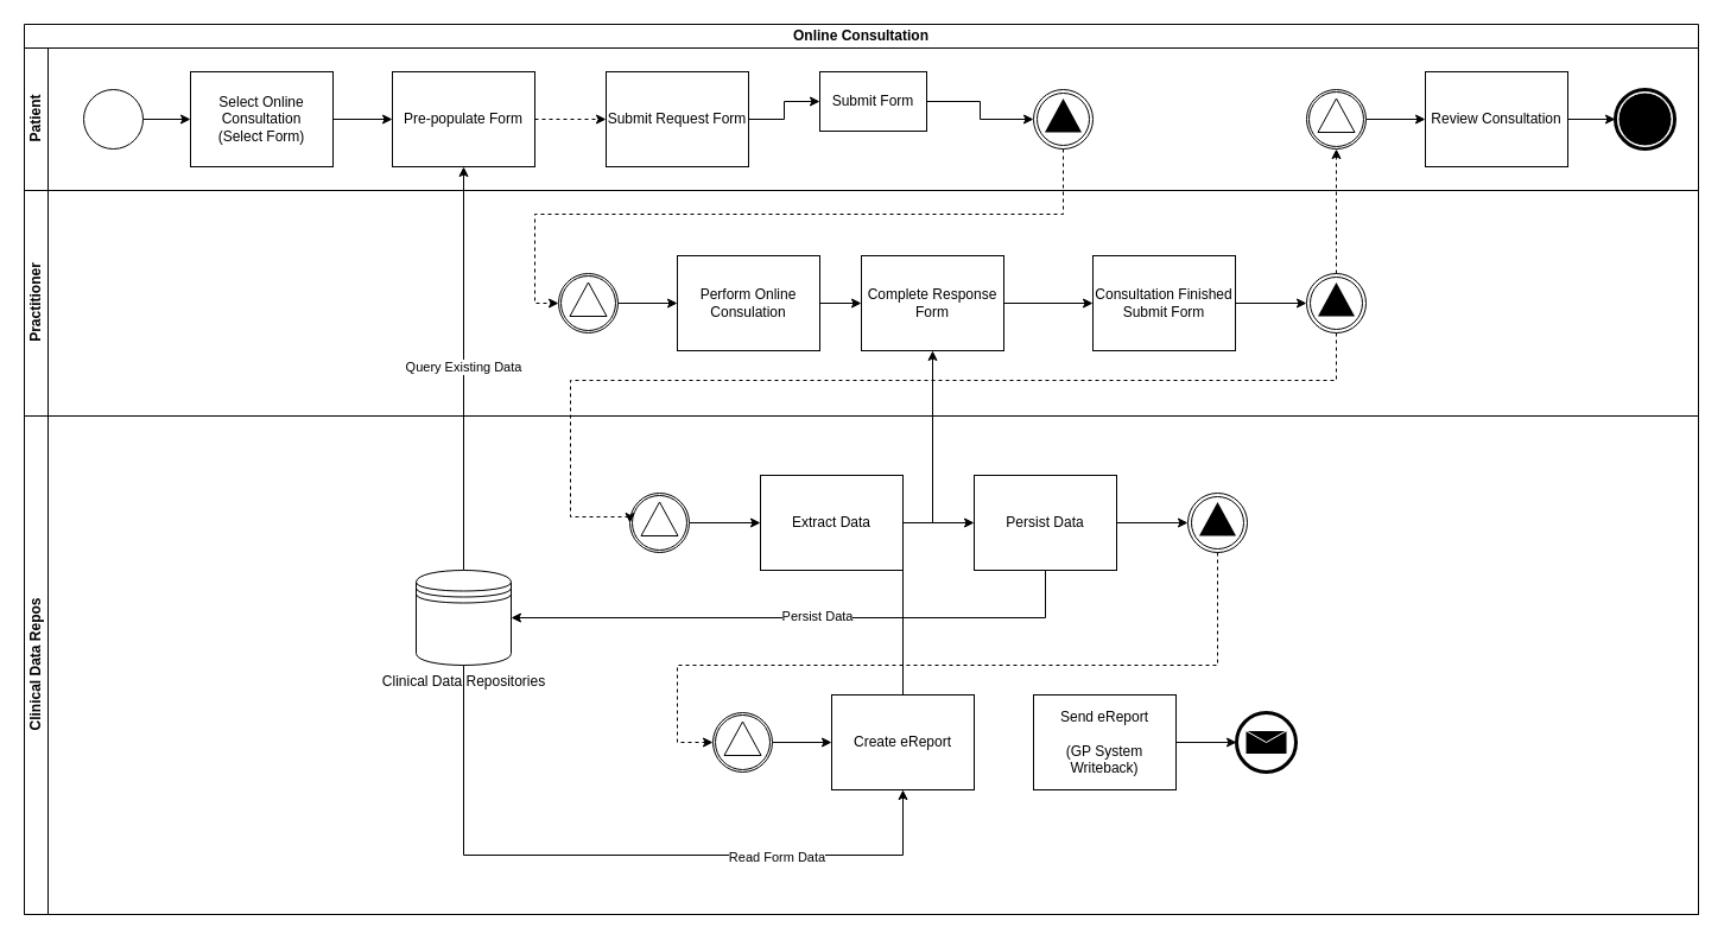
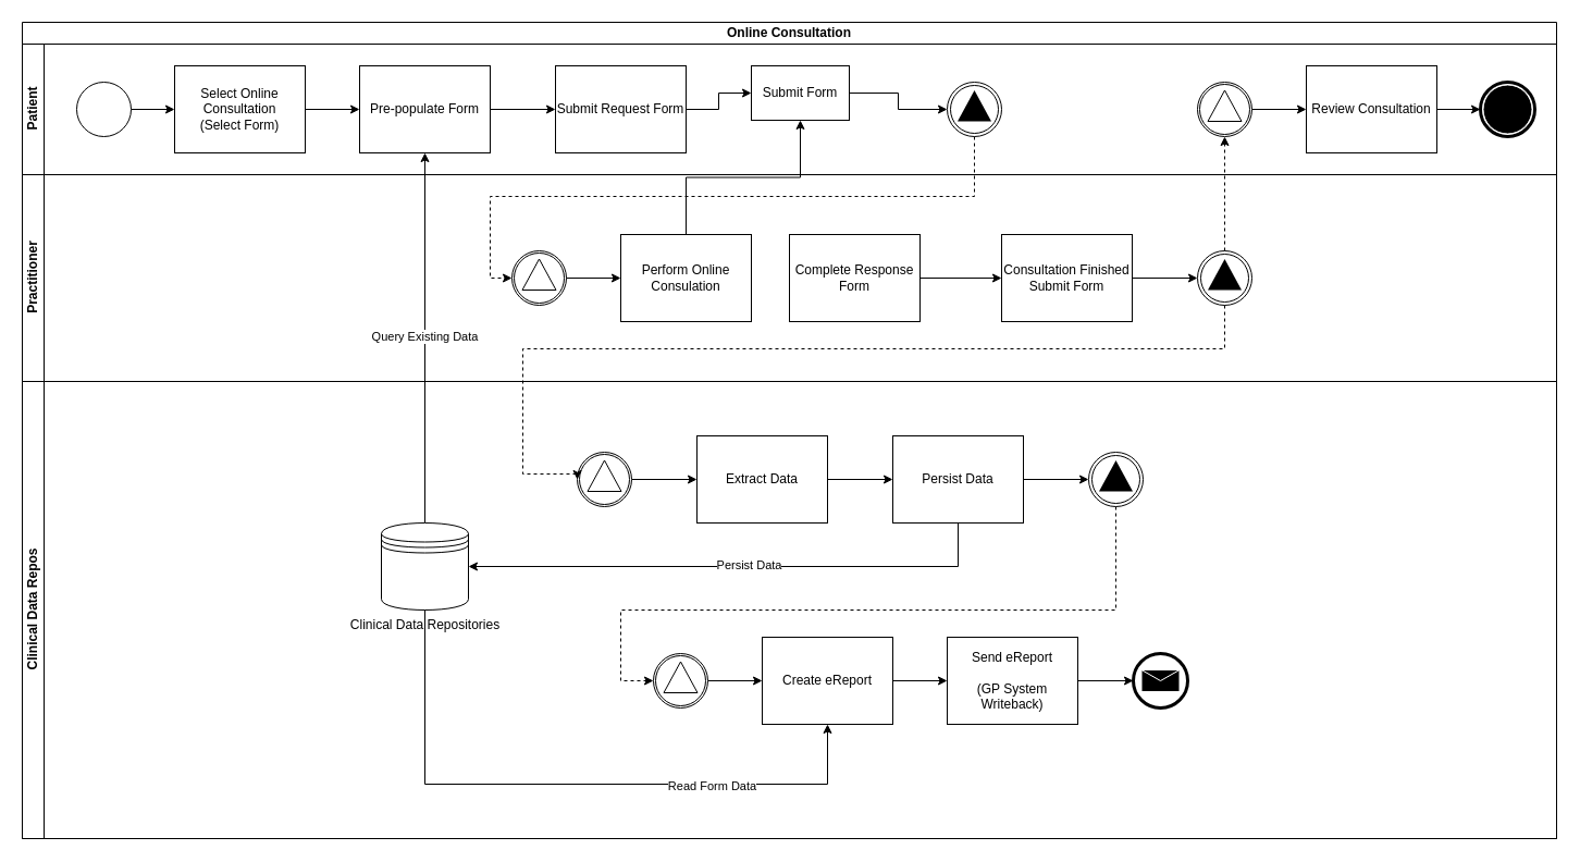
  <mxCell id="0" />
  <mxCell id="1" parent="0" />
  <mxCell id="2" value="Online Consultation" style="swimlane;html=1;childLayout=stackLayout;resizeParent=1;resizeParentMax=0;horizontal=1;startSize=20;horizontalStack=0;whiteSpace=wrap;" vertex="1" parent="1"><mxGeometry x="20" y="20" width="1410" height="750" as="geometry" /></mxCell>
  <mxCell id="3" value="Patient" style="swimlane;html=1;startSize=20;horizontal=0;" vertex="1" parent="2"><mxGeometry y="20" width="1410" height="120" as="geometry" /></mxCell>
  <mxCell id="4" style="edgeStyle=orthogonalEdgeStyle;rounded=0;orthogonalLoop=1;jettySize=auto;html=1;" edge="1" parent="3" source="5" target="6"><mxGeometry relative="1" as="geometry" /></mxCell>
  <mxCell id="5" value="" style="points=[[0.145,0.145,0],[0.5,0,0],[0.855,0.145,0],[1,0.5,0],[0.855,0.855,0],[0.5,1,0],[0.145,0.855,0],[0,0.5,0]];shape=mxgraph.bpmn.event;html=1;verticalLabelPosition=bottom;labelBackgroundColor=#ffffff;verticalAlign=top;align=center;perimeter=ellipsePerimeter;outlineConnect=0;aspect=fixed;outline=standard;symbol=general;" vertex="1" parent="3"><mxGeometry x="50" y="35" width="50" height="50" as="geometry" /></mxCell>
  <mxCell id="6" value="Select Online Consultation&lt;br&gt;(Select Form)" style="points=[[0.25,0,0],[0.5,0,0],[0.75,0,0],[1,0.25,0],[1,0.5,0],[1,0.75,0],[0.75,1,0],[0.5,1,0],[0.25,1,0],[0,0.75,0],[0,0.5,0],[0,0.25,0]];shape=mxgraph.bpmn.task2;whiteSpace=wrap;rectStyle=rounded;size=10;html=1;container=1;expand=0;collapsible=0;taskMarker=user;" vertex="1" parent="3"><mxGeometry x="140" y="20" width="120" height="80" as="geometry" /></mxCell>
  <mxCell id="7" value="Pre-populate Form" style="points=[[0.25,0,0],[0.5,0,0],[0.75,0,0],[1,0.25,0],[1,0.5,0],[1,0.75,0],[0.75,1,0],[0.5,1,0],[0.25,1,0],[0,0.75,0],[0,0.5,0],[0,0.25,0]];shape=mxgraph.bpmn.task2;whiteSpace=wrap;rectStyle=rounded;size=10;html=1;container=1;expand=0;collapsible=0;taskMarker=service;" vertex="1" parent="3"><mxGeometry x="310" y="20" width="120" height="80" as="geometry" /></mxCell>
  <mxCell id="8" style="edgeStyle=orthogonalEdgeStyle;rounded=0;orthogonalLoop=1;jettySize=auto;html=1;entryX=0;entryY=0.5;entryDx=0;entryDy=0;entryPerimeter=0;" edge="1" parent="3" source="6" target="7"><mxGeometry relative="1" as="geometry" /></mxCell>
  <mxCell id="9" style="edgeStyle=orthogonalEdgeStyle;rounded=0;orthogonalLoop=1;jettySize=auto;html=1;" edge="1" parent="3" source="10" target="12"><mxGeometry relative="1" as="geometry" /></mxCell>
  <mxCell id="10" value="Submit Request Form" style="points=[[0.25,0,0],[0.5,0,0],[0.75,0,0],[1,0.25,0],[1,0.5,0],[1,0.75,0],[0.75,1,0],[0.5,1,0],[0.25,1,0],[0,0.75,0],[0,0.5,0],[0,0.25,0]];shape=mxgraph.bpmn.task2;whiteSpace=wrap;rectStyle=rounded;size=10;html=1;container=1;expand=0;collapsible=0;taskMarker=user;" vertex="1" parent="3"><mxGeometry x="490" y="20" width="120" height="80" as="geometry" /></mxCell>
- <mxCell id="11" style="edgeStyle=orthogonalEdgeStyle;rounded=0;orthogonalLoop=1;jettySize=auto;html=1;entryX=0;entryY=0.5;entryDx=0;entryDy=0;entryPerimeter=0;dashed=1;" edge="1" parent="3" source="7" target="10"><mxGeometry relative="1" as="geometry" /></mxCell>
+ <mxCell id="11" style="edgeStyle=orthogonalEdgeStyle;rounded=0;orthogonalLoop=1;jettySize=auto;html=1;entryX=0;entryY=0.5;entryDx=0;entryDy=0;entryPerimeter=0;" edge="1" parent="3" source="7" target="10"><mxGeometry relative="1" as="geometry" /></mxCell>
  <mxCell id="12" value="Submit Form" style="points=[[0.25,0,0],[0.5,0,0],[0.75,0,0],[1,0.25,0],[1,0.5,0],[1,0.75,0],[0.75,1,0],[0.5,1,0],[0.25,1,0],[0,0.75,0],[0,0.5,0],[0,0.25,0]];shape=mxgraph.bpmn.task2;whiteSpace=wrap;rectStyle=rounded;size=10;html=1;container=1;expand=0;collapsible=0;taskMarker=user;" vertex="1" parent="3"><mxGeometry x="670" y="20" width="90" height="50" as="geometry" /></mxCell>
  <mxCell id="13" value="" style="points=[[0.145,0.145,0],[0.5,0,0],[0.855,0.145,0],[1,0.5,0],[0.855,0.855,0],[0.5,1,0],[0.145,0.855,0],[0,0.5,0]];shape=mxgraph.bpmn.event;html=1;verticalLabelPosition=bottom;labelBackgroundColor=#ffffff;verticalAlign=top;align=center;perimeter=ellipsePerimeter;outlineConnect=0;aspect=fixed;outline=throwing;symbol=signal;" vertex="1" parent="3"><mxGeometry x="850" y="35" width="50" height="50" as="geometry" /></mxCell>
  <mxCell id="14" style="edgeStyle=orthogonalEdgeStyle;rounded=0;orthogonalLoop=1;jettySize=auto;html=1;entryX=0;entryY=0.5;entryDx=0;entryDy=0;entryPerimeter=0;" edge="1" parent="3" source="12" target="13"><mxGeometry relative="1" as="geometry" /></mxCell>
  <mxCell id="15" style="edgeStyle=orthogonalEdgeStyle;rounded=0;orthogonalLoop=1;jettySize=auto;html=1;" edge="1" parent="3" source="16" target="17"><mxGeometry relative="1" as="geometry" /></mxCell>
  <mxCell id="16" value="" style="points=[[0.145,0.145,0],[0.5,0,0],[0.855,0.145,0],[1,0.5,0],[0.855,0.855,0],[0.5,1,0],[0.145,0.855,0],[0,0.5,0]];shape=mxgraph.bpmn.event;html=1;verticalLabelPosition=bottom;labelBackgroundColor=#ffffff;verticalAlign=top;align=center;perimeter=ellipsePerimeter;outlineConnect=0;aspect=fixed;outline=catching;symbol=signal;" vertex="1" parent="3"><mxGeometry x="1080" y="35" width="50" height="50" as="geometry" /></mxCell>
  <mxCell id="17" value="Review Consultation" style="points=[[0.25,0,0],[0.5,0,0],[0.75,0,0],[1,0.25,0],[1,0.5,0],[1,0.75,0],[0.75,1,0],[0.5,1,0],[0.25,1,0],[0,0.75,0],[0,0.5,0],[0,0.25,0]];shape=mxgraph.bpmn.task2;whiteSpace=wrap;rectStyle=rounded;size=10;html=1;container=1;expand=0;collapsible=0;taskMarker=user;" vertex="1" parent="3"><mxGeometry x="1180" y="20" width="120" height="80" as="geometry" /></mxCell>
  <mxCell id="18" value="" style="points=[[0.145,0.145,0],[0.5,0,0],[0.855,0.145,0],[1,0.5,0],[0.855,0.855,0],[0.5,1,0],[0.145,0.855,0],[0,0.5,0]];shape=mxgraph.bpmn.event;html=1;verticalLabelPosition=bottom;labelBackgroundColor=#ffffff;verticalAlign=top;align=center;perimeter=ellipsePerimeter;outlineConnect=0;aspect=fixed;outline=end;symbol=terminate;" vertex="1" parent="3"><mxGeometry x="1340" y="35" width="50" height="50" as="geometry" /></mxCell>
  <mxCell id="19" style="edgeStyle=orthogonalEdgeStyle;rounded=0;orthogonalLoop=1;jettySize=auto;html=1;entryX=0;entryY=0.5;entryDx=0;entryDy=0;entryPerimeter=0;" edge="1" parent="3" source="17" target="18"><mxGeometry relative="1" as="geometry" /></mxCell>
  <mxCell id="20" value="Practitioner" style="swimlane;html=1;startSize=20;horizontal=0;" vertex="1" parent="2"><mxGeometry y="140" width="1410" height="190" as="geometry" /></mxCell>
  <mxCell id="21" value="" style="points=[[0.145,0.145,0],[0.5,0,0],[0.855,0.145,0],[1,0.5,0],[0.855,0.855,0],[0.5,1,0],[0.145,0.855,0],[0,0.5,0]];shape=mxgraph.bpmn.event;html=1;verticalLabelPosition=bottom;labelBackgroundColor=#ffffff;verticalAlign=top;align=center;perimeter=ellipsePerimeter;outlineConnect=0;aspect=fixed;outline=catching;symbol=signal;" vertex="1" parent="20"><mxGeometry x="450" y="70" width="50" height="50" as="geometry" /></mxCell>
- <mxCell id="22" style="edgeStyle=orthogonalEdgeStyle;rounded=0;orthogonalLoop=1;jettySize=auto;html=1;" edge="1" parent="20" source="23" target="26"><mxGeometry relative="1" as="geometry" /></mxCell>
+ <mxCell id="22" style="edgeStyle=orthogonalEdgeStyle;rounded=0;orthogonalLoop=1;jettySize=auto;html=1;" edge="1" parent="20" source="23" target="12"><mxGeometry relative="1" as="geometry" /></mxCell>
  <mxCell id="23" value="Perform Online Consulation" style="points=[[0.25,0,0],[0.5,0,0],[0.75,0,0],[1,0.25,0],[1,0.5,0],[1,0.75,0],[0.75,1,0],[0.5,1,0],[0.25,1,0],[0,0.75,0],[0,0.5,0],[0,0.25,0]];shape=mxgraph.bpmn.task2;whiteSpace=wrap;rectStyle=rounded;size=10;html=1;container=1;expand=0;collapsible=0;taskMarker=user;" vertex="1" parent="20"><mxGeometry x="550" y="55" width="120" height="80" as="geometry" /></mxCell>
  <mxCell id="24" style="edgeStyle=orthogonalEdgeStyle;rounded=0;orthogonalLoop=1;jettySize=auto;html=1;entryX=0;entryY=0.5;entryDx=0;entryDy=0;entryPerimeter=0;" edge="1" parent="20" source="21" target="23"><mxGeometry relative="1" as="geometry" /></mxCell>
  <mxCell id="25" style="edgeStyle=orthogonalEdgeStyle;rounded=0;orthogonalLoop=1;jettySize=auto;html=1;" edge="1" parent="20" source="26" target="27"><mxGeometry relative="1" as="geometry" /></mxCell>
  <mxCell id="26" value="Complete Response Form" style="points=[[0.25,0,0],[0.5,0,0],[0.75,0,0],[1,0.25,0],[1,0.5,0],[1,0.75,0],[0.75,1,0],[0.5,1,0],[0.25,1,0],[0,0.75,0],[0,0.5,0],[0,0.25,0]];shape=mxgraph.bpmn.task2;whiteSpace=wrap;rectStyle=rounded;size=10;html=1;container=1;expand=0;collapsible=0;taskMarker=user;" vertex="1" parent="20"><mxGeometry x="705" y="55" width="120" height="80" as="geometry" /></mxCell>
  <mxCell id="27" value="Consultation Finished&lt;br&gt;Submit Form" style="points=[[0.25,0,0],[0.5,0,0],[0.75,0,0],[1,0.25,0],[1,0.5,0],[1,0.75,0],[0.75,1,0],[0.5,1,0],[0.25,1,0],[0,0.75,0],[0,0.5,0],[0,0.25,0]];shape=mxgraph.bpmn.task2;whiteSpace=wrap;rectStyle=rounded;size=10;html=1;container=1;expand=0;collapsible=0;taskMarker=user;" vertex="1" parent="20"><mxGeometry x="900" y="55" width="120" height="80" as="geometry" /></mxCell>
  <mxCell id="28" value="" style="points=[[0.145,0.145,0],[0.5,0,0],[0.855,0.145,0],[1,0.5,0],[0.855,0.855,0],[0.5,1,0],[0.145,0.855,0],[0,0.5,0]];shape=mxgraph.bpmn.event;html=1;verticalLabelPosition=bottom;labelBackgroundColor=#ffffff;verticalAlign=top;align=center;perimeter=ellipsePerimeter;outlineConnect=0;aspect=fixed;outline=throwing;symbol=signal;" vertex="1" parent="20"><mxGeometry x="1080" y="70" width="50" height="50" as="geometry" /></mxCell>
  <mxCell id="29" style="edgeStyle=orthogonalEdgeStyle;rounded=0;orthogonalLoop=1;jettySize=auto;html=1;entryX=0;entryY=0.5;entryDx=0;entryDy=0;entryPerimeter=0;" edge="1" parent="20" source="27" target="28"><mxGeometry relative="1" as="geometry" /></mxCell>
  <mxCell id="30" style="edgeStyle=orthogonalEdgeStyle;rounded=0;orthogonalLoop=1;jettySize=auto;html=1;" edge="1" parent="2" source="33" target="7"><mxGeometry relative="1" as="geometry" /></mxCell>
  <mxCell id="31" value="Query Existing Data" style="edgeLabel;html=1;align=center;verticalAlign=middle;resizable=0;points=[];" connectable="0" vertex="1" parent="30"><mxGeometry x="0.013" y="1" relative="1" as="geometry"><mxPoint as="offset" /></mxGeometry></mxCell>
  <mxCell id="32" value="Clinical Data Repos" style="swimlane;html=1;startSize=20;horizontal=0;" vertex="1" parent="2"><mxGeometry y="330" width="1410" height="420" as="geometry" /></mxCell>
  <mxCell id="33" value="Clinical Data Repositories" style="shape=datastore;html=1;labelPosition=center;verticalLabelPosition=bottom;align=center;verticalAlign=top;" vertex="1" parent="32"><mxGeometry x="330" y="130" width="80" height="80" as="geometry" /></mxCell>
  <mxCell id="34" style="edgeStyle=orthogonalEdgeStyle;rounded=0;orthogonalLoop=1;jettySize=auto;html=1;" edge="1" parent="32" source="35" target="37"><mxGeometry relative="1" as="geometry" /></mxCell>
  <mxCell id="35" value="" style="points=[[0.145,0.145,0],[0.5,0,0],[0.855,0.145,0],[1,0.5,0],[0.855,0.855,0],[0.5,1,0],[0.145,0.855,0],[0,0.5,0]];shape=mxgraph.bpmn.event;html=1;verticalLabelPosition=bottom;labelBackgroundColor=#ffffff;verticalAlign=top;align=center;perimeter=ellipsePerimeter;outlineConnect=0;aspect=fixed;outline=catching;symbol=signal;" vertex="1" parent="32"><mxGeometry x="510" y="65" width="50" height="50" as="geometry" /></mxCell>
  <mxCell id="36" style="edgeStyle=orthogonalEdgeStyle;rounded=0;orthogonalLoop=1;jettySize=auto;html=1;" edge="1" parent="32" source="37" target="41"><mxGeometry relative="1" as="geometry" /></mxCell>
  <mxCell id="37" value="Extract Data" style="points=[[0.25,0,0],[0.5,0,0],[0.75,0,0],[1,0.25,0],[1,0.5,0],[1,0.75,0],[0.75,1,0],[0.5,1,0],[0.25,1,0],[0,0.75,0],[0,0.5,0],[0,0.25,0]];shape=mxgraph.bpmn.task2;whiteSpace=wrap;rectStyle=rounded;size=10;html=1;container=1;expand=0;collapsible=0;taskMarker=service;" vertex="1" parent="32"><mxGeometry x="620" y="50" width="120" height="80" as="geometry" /></mxCell>
  <mxCell id="38" style="edgeStyle=orthogonalEdgeStyle;rounded=0;orthogonalLoop=1;jettySize=auto;html=1;" edge="1" parent="32" source="41" target="42"><mxGeometry relative="1" as="geometry" /></mxCell>
  <mxCell id="39" style="edgeStyle=orthogonalEdgeStyle;rounded=0;orthogonalLoop=1;jettySize=auto;html=1;entryX=1;entryY=0.5;entryDx=0;entryDy=0;" edge="1" parent="32" source="41" target="33"><mxGeometry relative="1" as="geometry"><Array as="points"><mxPoint x="860" y="170" /></Array></mxGeometry></mxCell>
  <mxCell id="40" value="Persist Data" style="edgeLabel;html=1;align=center;verticalAlign=middle;resizable=0;points=[];" connectable="0" vertex="1" parent="39"><mxGeometry x="-0.049" y="-2" relative="1" as="geometry"><mxPoint as="offset" /></mxGeometry></mxCell>
  <mxCell id="41" value="Persist Data" style="points=[[0.25,0,0],[0.5,0,0],[0.75,0,0],[1,0.25,0],[1,0.5,0],[1,0.75,0],[0.75,1,0],[0.5,1,0],[0.25,1,0],[0,0.75,0],[0,0.5,0],[0,0.25,0]];shape=mxgraph.bpmn.task2;whiteSpace=wrap;rectStyle=rounded;size=10;html=1;container=1;expand=0;collapsible=0;taskMarker=service;" vertex="1" parent="32"><mxGeometry x="800" y="50" width="120" height="80" as="geometry" /></mxCell>
  <mxCell id="42" value="" style="points=[[0.145,0.145,0],[0.5,0,0],[0.855,0.145,0],[1,0.5,0],[0.855,0.855,0],[0.5,1,0],[0.145,0.855,0],[0,0.5,0]];shape=mxgraph.bpmn.event;html=1;verticalLabelPosition=bottom;labelBackgroundColor=#ffffff;verticalAlign=top;align=center;perimeter=ellipsePerimeter;outlineConnect=0;aspect=fixed;outline=throwing;symbol=signal;" vertex="1" parent="32"><mxGeometry x="980" y="65" width="50" height="50" as="geometry" /></mxCell>
  <mxCell id="43" style="edgeStyle=orthogonalEdgeStyle;rounded=0;orthogonalLoop=1;jettySize=auto;html=1;" edge="1" parent="32" source="44" target="47"><mxGeometry relative="1" as="geometry" /></mxCell>
  <mxCell id="44" value="" style="points=[[0.145,0.145,0],[0.5,0,0],[0.855,0.145,0],[1,0.5,0],[0.855,0.855,0],[0.5,1,0],[0.145,0.855,0],[0,0.5,0]];shape=mxgraph.bpmn.event;html=1;verticalLabelPosition=bottom;labelBackgroundColor=#ffffff;verticalAlign=top;align=center;perimeter=ellipsePerimeter;outlineConnect=0;aspect=fixed;outline=catching;symbol=signal;" vertex="1" parent="32"><mxGeometry x="580" y="250" width="50" height="50" as="geometry" /></mxCell>
  <mxCell id="45" style="edgeStyle=orthogonalEdgeStyle;rounded=0;orthogonalLoop=1;jettySize=auto;html=1;entryX=0;entryY=0.5;entryDx=0;entryDy=0;entryPerimeter=0;dashed=1;" edge="1" parent="32" source="42" target="44"><mxGeometry relative="1" as="geometry"><Array as="points"><mxPoint x="1005" y="210" /><mxPoint x="550" y="210" /><mxPoint x="550" y="275" /></Array></mxGeometry></mxCell>
- <mxCell id="46" style="edgeStyle=orthogonalEdgeStyle;rounded=0;orthogonalLoop=1;jettySize=auto;html=1;" edge="1" parent="32" source="47" target="26"><mxGeometry relative="1" as="geometry" /></mxCell>
+ <mxCell id="46" style="edgeStyle=orthogonalEdgeStyle;rounded=0;orthogonalLoop=1;jettySize=auto;html=1;" edge="1" parent="32" source="47" target="48"><mxGeometry relative="1" as="geometry" /></mxCell>
  <mxCell id="47" value="Create eReport" style="points=[[0.25,0,0],[0.5,0,0],[0.75,0,0],[1,0.25,0],[1,0.5,0],[1,0.75,0],[0.75,1,0],[0.5,1,0],[0.25,1,0],[0,0.75,0],[0,0.5,0],[0,0.25,0]];shape=mxgraph.bpmn.task2;whiteSpace=wrap;rectStyle=rounded;size=10;html=1;container=1;expand=0;collapsible=0;taskMarker=service;" vertex="1" parent="32"><mxGeometry x="680" y="235" width="120" height="80" as="geometry" /></mxCell>
  <mxCell id="48" value="Send eReport&lt;br&gt;&lt;br&gt;(GP System Writeback)" style="points=[[0.25,0,0],[0.5,0,0],[0.75,0,0],[1,0.25,0],[1,0.5,0],[1,0.75,0],[0.75,1,0],[0.5,1,0],[0.25,1,0],[0,0.75,0],[0,0.5,0],[0,0.25,0]];shape=mxgraph.bpmn.task2;whiteSpace=wrap;rectStyle=rounded;size=10;html=1;container=1;expand=0;collapsible=0;taskMarker=send;" vertex="1" parent="32"><mxGeometry x="850" y="235" width="120" height="80" as="geometry" /></mxCell>
  <mxCell id="49" value="" style="points=[[0.145,0.145,0],[0.5,0,0],[0.855,0.145,0],[1,0.5,0],[0.855,0.855,0],[0.5,1,0],[0.145,0.855,0],[0,0.5,0]];shape=mxgraph.bpmn.event;html=1;verticalLabelPosition=bottom;labelBackgroundColor=#ffffff;verticalAlign=top;align=center;perimeter=ellipsePerimeter;outlineConnect=0;aspect=fixed;outline=end;symbol=message;" vertex="1" parent="32"><mxGeometry x="1021" y="250" width="50" height="50" as="geometry" /></mxCell>
  <mxCell id="50" style="edgeStyle=orthogonalEdgeStyle;rounded=0;orthogonalLoop=1;jettySize=auto;html=1;entryX=0;entryY=0.5;entryDx=0;entryDy=0;entryPerimeter=0;" edge="1" parent="32" source="48" target="49"><mxGeometry relative="1" as="geometry" /></mxCell>
  <mxCell id="51" style="edgeStyle=orthogonalEdgeStyle;rounded=0;orthogonalLoop=1;jettySize=auto;html=1;entryX=0.5;entryY=1;entryDx=0;entryDy=0;entryPerimeter=0;" edge="1" parent="32" source="33" target="47"><mxGeometry relative="1" as="geometry"><Array as="points"><mxPoint x="370" y="370" /><mxPoint x="740" y="370" /></Array></mxGeometry></mxCell>
  <mxCell id="52" value="Read Form Data" style="edgeLabel;html=1;align=center;verticalAlign=middle;resizable=0;points=[];" connectable="0" vertex="1" parent="51"><mxGeometry x="0.446" y="-1" relative="1" as="geometry"><mxPoint as="offset" /></mxGeometry></mxCell>
  <mxCell id="53" style="edgeStyle=orthogonalEdgeStyle;rounded=0;orthogonalLoop=1;jettySize=auto;html=1;entryX=0;entryY=0.5;entryDx=0;entryDy=0;entryPerimeter=0;dashed=1;" edge="1" parent="2" source="13" target="21"><mxGeometry relative="1" as="geometry"><Array as="points"><mxPoint x="875" y="160" /><mxPoint x="430" y="160" /><mxPoint x="430" y="235" /></Array></mxGeometry></mxCell>
  <mxCell id="54" style="edgeStyle=orthogonalEdgeStyle;rounded=0;orthogonalLoop=1;jettySize=auto;html=1;entryX=0;entryY=0.5;entryDx=0;entryDy=0;entryPerimeter=0;dashed=1;" edge="1" parent="2" source="28" target="35"><mxGeometry relative="1" as="geometry"><Array as="points"><mxPoint x="1105" y="300" /><mxPoint x="460" y="300" /><mxPoint x="460" y="415" /></Array></mxGeometry></mxCell>
  <mxCell id="55" style="edgeStyle=orthogonalEdgeStyle;rounded=0;orthogonalLoop=1;jettySize=auto;html=1;dashed=1;" edge="1" parent="2" source="28" target="16"><mxGeometry relative="1" as="geometry" /></mxCell>
